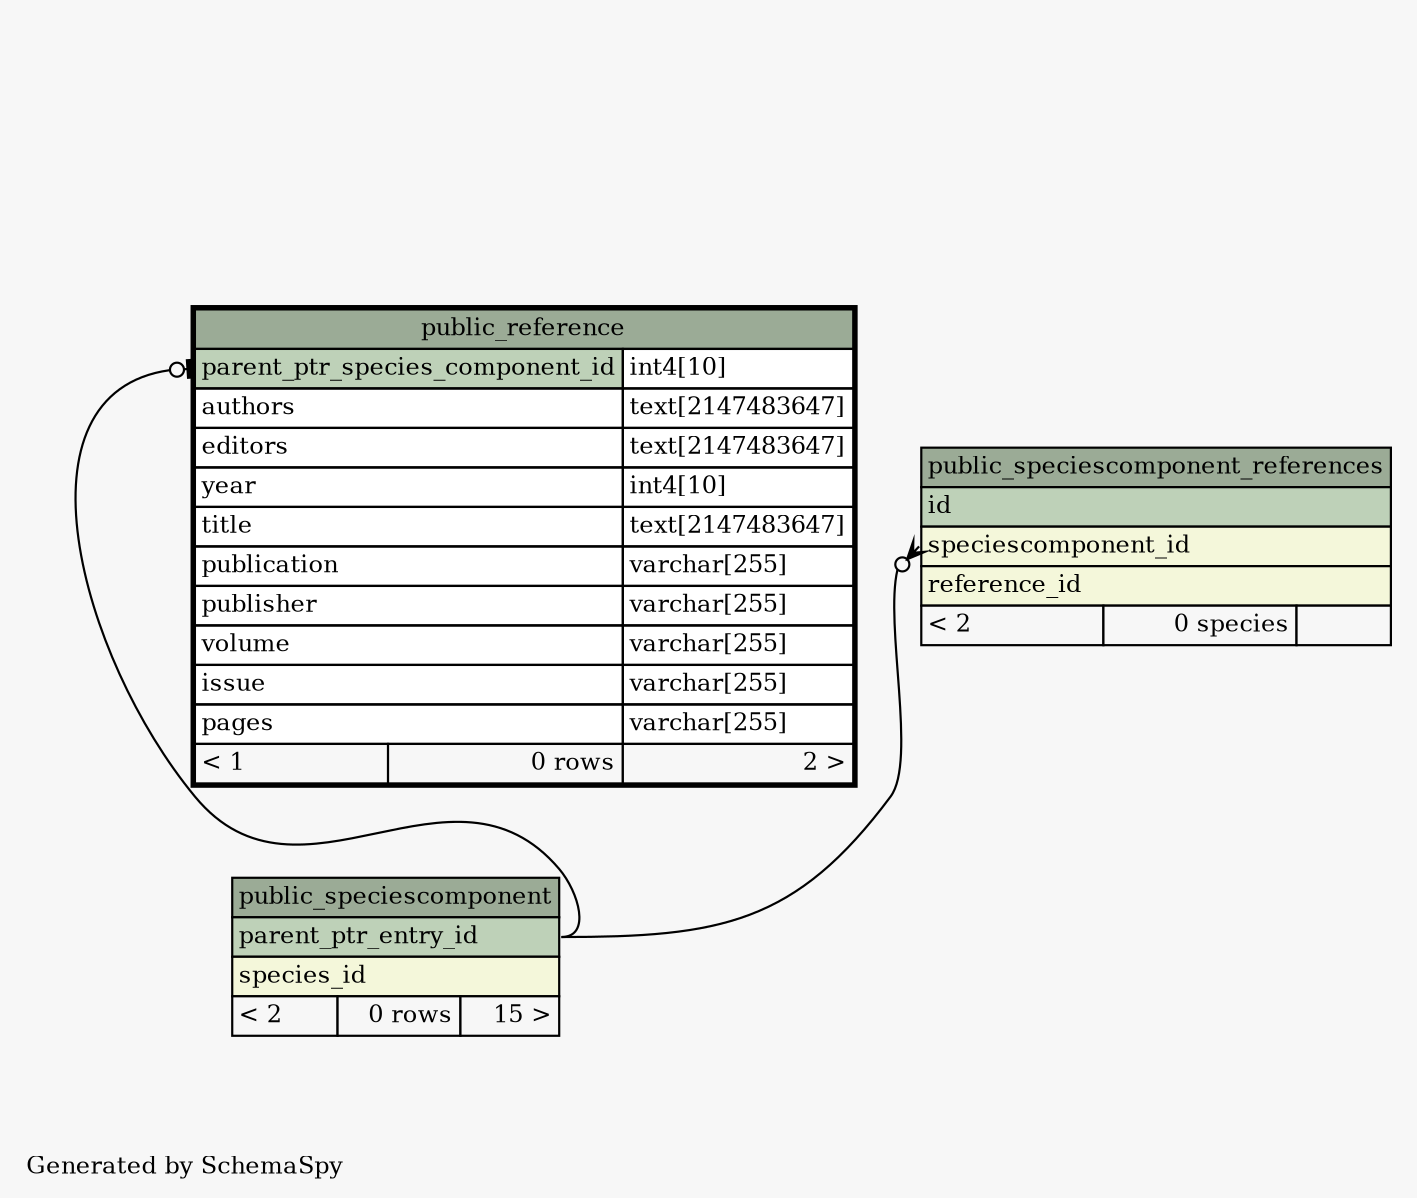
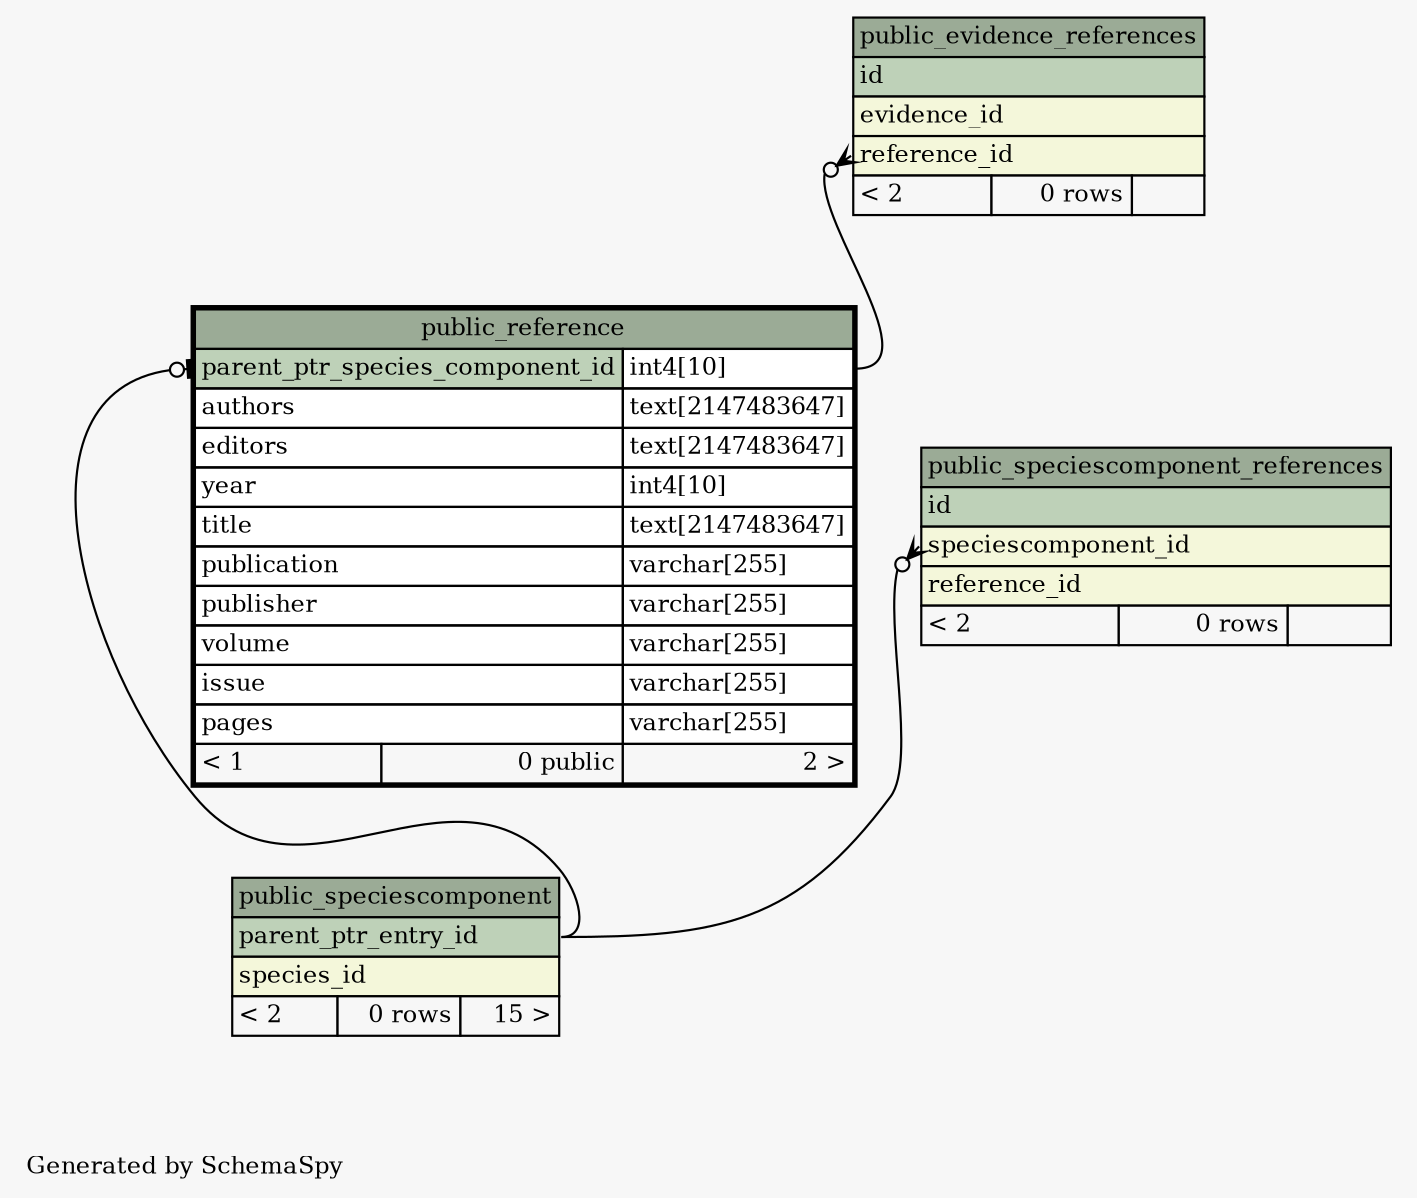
  digraph {
    bgcolor="#f7f7f7"
    fontname="DejaVu Serif"
    fontsize=11
    label="\nGenerated by SchemaSpy"
    labeljust=l
    nodesep=0.18
    rankdir=TB
    ranksep=0.46
    node [fontname="DejaVu Serif" fontsize=11 shape=plaintext]
    edge [arrowhead=none arrowsize=0.8 arrowtail=crowodot dir=back fontname="DejaVu Serif" headport="parent_ptr_entry_id:e"]
-   n2 [label=<     <TABLE BORDER="2" CELLBORDER="1" CELLSPACING="0" BGCOLOR="#ffffff">       <TR><TD COLSPAN="3" BGCOLOR="#9bab96" ALIGN="CENTER">public_reference</TD></TR>       <TR><TD PORT="parent_ptr_species_component_id" COLSPAN="2" BGCOLOR="#bed1b8" ALIGN="LEFT">parent_ptr_species_component_id</TD><TD PORT="parent_ptr_species_component_id.type" ALIGN="LEFT">int4[10]</TD></TR>       <TR><TD PORT="authors" COLSPAN="2" ALIGN="LEFT">authors</TD><TD PORT="authors.type" ALIGN="LEFT">text[2147483647]</TD></TR>       <TR><TD PORT="editors" COLSPAN="2" ALIGN="LEFT">editors</TD><TD PORT="editors.type" ALIGN="LEFT">text[2147483647]</TD></TR>       <TR><TD PORT="year" COLSPAN="2" ALIGN="LEFT">year</TD><TD PORT="year.type" ALIGN="LEFT">int4[10]</TD></TR>       <TR><TD PORT="title" COLSPAN="2" ALIGN="LEFT">title</TD><TD PORT="title.type" ALIGN="LEFT">text[2147483647]</TD></TR>       <TR><TD PORT="publication" COLSPAN="2" ALIGN="LEFT">publication</TD><TD PORT="publication.type" ALIGN="LEFT">varchar[255]</TD></TR>       <TR><TD PORT="publisher" COLSPAN="2" ALIGN="LEFT">publisher</TD><TD PORT="publisher.type" ALIGN="LEFT">varchar[255]</TD></TR>       <TR><TD PORT="volume" COLSPAN="2" ALIGN="LEFT">volume</TD><TD PORT="volume.type" ALIGN="LEFT">varchar[255]</TD></TR>       <TR><TD PORT="issue" COLSPAN="2" ALIGN="LEFT">issue</TD><TD PORT="issue.type" ALIGN="LEFT">varchar[255]</TD></TR>       <TR><TD PORT="pages" COLSPAN="2" ALIGN="LEFT">pages</TD><TD PORT="pages.type" ALIGN="LEFT">varchar[255]</TD></TR>       <TR><TD ALIGN="LEFT" BGCOLOR="#f7f7f7">&lt; 1</TD><TD ALIGN="RIGHT" BGCOLOR="#f7f7f7">0 rows</TD><TD ALIGN="RIGHT" BGCOLOR="#f7f7f7">2 &gt;</TD></TR>     </TABLE>>]
+   n1 [label=<     <TABLE BORDER="0" CELLBORDER="1" CELLSPACING="0" BGCOLOR="#ffffff">       <TR><TD COLSPAN="3" BGCOLOR="#9bab96" ALIGN="CENTER">public_evidence_references</TD></TR>       <TR><TD PORT="id" COLSPAN="3" BGCOLOR="#bed1b8" ALIGN="LEFT">id</TD></TR>       <TR><TD PORT="evidence_id" COLSPAN="3" BGCOLOR="#f4f7da" ALIGN="LEFT">evidence_id</TD></TR>       <TR><TD PORT="reference_id" COLSPAN="3" BGCOLOR="#f4f7da" ALIGN="LEFT">reference_id</TD></TR>       <TR><TD ALIGN="LEFT" BGCOLOR="#f7f7f7">&lt; 2</TD><TD ALIGN="RIGHT" BGCOLOR="#f7f7f7">0 rows</TD><TD ALIGN="RIGHT" BGCOLOR="#f7f7f7">  </TD></TR>     </TABLE>>]
+   n2 [label=<     <TABLE BORDER="2" CELLBORDER="1" CELLSPACING="0" BGCOLOR="#ffffff">       <TR><TD COLSPAN="3" BGCOLOR="#9bab96" ALIGN="CENTER">public_reference</TD></TR>       <TR><TD PORT="parent_ptr_species_component_id" COLSPAN="2" BGCOLOR="#bed1b8" ALIGN="LEFT">parent_ptr_species_component_id</TD><TD PORT="parent_ptr_species_component_id.type" ALIGN="LEFT">int4[10]</TD></TR>       <TR><TD PORT="authors" COLSPAN="2" ALIGN="LEFT">authors</TD><TD PORT="authors.type" ALIGN="LEFT">text[2147483647]</TD></TR>       <TR><TD PORT="editors" COLSPAN="2" ALIGN="LEFT">editors</TD><TD PORT="editors.type" ALIGN="LEFT">text[2147483647]</TD></TR>       <TR><TD PORT="year" COLSPAN="2" ALIGN="LEFT">year</TD><TD PORT="year.type" ALIGN="LEFT">int4[10]</TD></TR>       <TR><TD PORT="title" COLSPAN="2" ALIGN="LEFT">title</TD><TD PORT="title.type" ALIGN="LEFT">text[2147483647]</TD></TR>       <TR><TD PORT="publication" COLSPAN="2" ALIGN="LEFT">publication</TD><TD PORT="publication.type" ALIGN="LEFT">varchar[255]</TD></TR>       <TR><TD PORT="publisher" COLSPAN="2" ALIGN="LEFT">publisher</TD><TD PORT="publisher.type" ALIGN="LEFT">varchar[255]</TD></TR>       <TR><TD PORT="volume" COLSPAN="2" ALIGN="LEFT">volume</TD><TD PORT="volume.type" ALIGN="LEFT">varchar[255]</TD></TR>       <TR><TD PORT="issue" COLSPAN="2" ALIGN="LEFT">issue</TD><TD PORT="issue.type" ALIGN="LEFT">varchar[255]</TD></TR>       <TR><TD PORT="pages" COLSPAN="2" ALIGN="LEFT">pages</TD><TD PORT="pages.type" ALIGN="LEFT">varchar[255]</TD></TR>       <TR><TD ALIGN="LEFT" BGCOLOR="#f7f7f7">&lt; 1</TD><TD ALIGN="RIGHT" BGCOLOR="#f7f7f7">0 public</TD><TD ALIGN="RIGHT" BGCOLOR="#f7f7f7">2 &gt;</TD></TR>     </TABLE>>]
    n3 [label=<     <TABLE BORDER="0" CELLBORDER="1" CELLSPACING="0" BGCOLOR="#ffffff">       <TR><TD COLSPAN="3" BGCOLOR="#9bab96" ALIGN="CENTER">public_speciescomponent</TD></TR>       <TR><TD PORT="parent_ptr_entry_id" COLSPAN="3" BGCOLOR="#bed1b8" ALIGN="LEFT">parent_ptr_entry_id</TD></TR>       <TR><TD PORT="species_id" COLSPAN="3" BGCOLOR="#f4f7da" ALIGN="LEFT">species_id</TD></TR>       <TR><TD ALIGN="LEFT" BGCOLOR="#f7f7f7">&lt; 2</TD><TD ALIGN="RIGHT" BGCOLOR="#f7f7f7">0 rows</TD><TD ALIGN="RIGHT" BGCOLOR="#f7f7f7">15 &gt;</TD></TR>     </TABLE>>]
-   n4 [label=<     <TABLE BORDER="0" CELLBORDER="1" CELLSPACING="0" BGCOLOR="#ffffff">       <TR><TD COLSPAN="3" BGCOLOR="#9bab96" ALIGN="CENTER">public_speciescomponent_references</TD></TR>       <TR><TD PORT="id" COLSPAN="3" BGCOLOR="#bed1b8" ALIGN="LEFT">id</TD></TR>       <TR><TD PORT="speciescomponent_id" COLSPAN="3" BGCOLOR="#f4f7da" ALIGN="LEFT">speciescomponent_id</TD></TR>       <TR><TD PORT="reference_id" COLSPAN="3" BGCOLOR="#f4f7da" ALIGN="LEFT">reference_id</TD></TR>       <TR><TD ALIGN="LEFT" BGCOLOR="#f7f7f7">&lt; 2</TD><TD ALIGN="RIGHT" BGCOLOR="#f7f7f7">0 species</TD><TD ALIGN="RIGHT" BGCOLOR="#f7f7f7">  </TD></TR>     </TABLE>>]
+   n4 [label=<     <TABLE BORDER="0" CELLBORDER="1" CELLSPACING="0" BGCOLOR="#ffffff">       <TR><TD COLSPAN="3" BGCOLOR="#9bab96" ALIGN="CENTER">public_speciescomponent_references</TD></TR>       <TR><TD PORT="id" COLSPAN="3" BGCOLOR="#bed1b8" ALIGN="LEFT">id</TD></TR>       <TR><TD PORT="speciescomponent_id" COLSPAN="3" BGCOLOR="#f4f7da" ALIGN="LEFT">speciescomponent_id</TD></TR>       <TR><TD PORT="reference_id" COLSPAN="3" BGCOLOR="#f4f7da" ALIGN="LEFT">reference_id</TD></TR>       <TR><TD ALIGN="LEFT" BGCOLOR="#f7f7f7">&lt; 2</TD><TD ALIGN="RIGHT" BGCOLOR="#f7f7f7">0 rows</TD><TD ALIGN="RIGHT" BGCOLOR="#f7f7f7">  </TD></TR>     </TABLE>>]
+   n1 -> n2 [headport="parent_ptr_species_component_id.type:e" tailport="reference_id:w"]
    n2 -> n3 [arrowtail=teeodot tailport="parent_ptr_species_component_id:w"]
    n4 -> n3 [tailport="speciescomponent_id:w"]
  }
